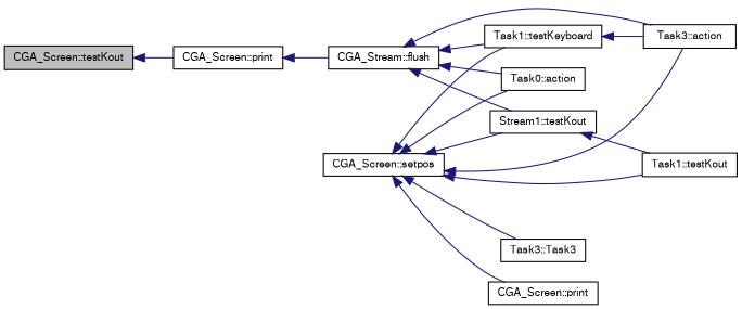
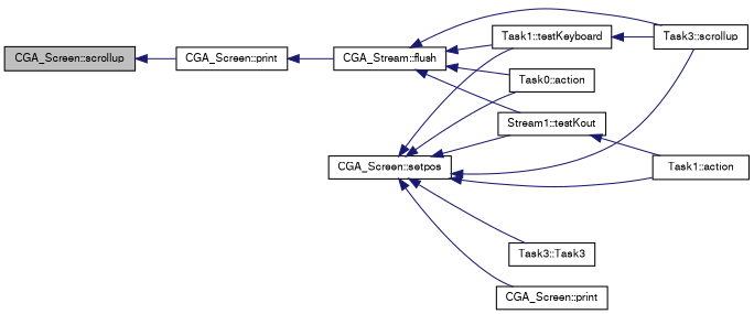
  digraph {
    rankdir=LR
    node [color=black fontname=FreeSans fontsize=10 shape=record]
    edge [color=midnightblue dir=back fontname=FreeSans fontsize=10 labelfontname=FreeSans labelfontsize=10 style=solid]
-   n1 [fillcolor=grey75 fontcolor=black height=0.2 label="CGA_Screen::testKout" style=filled width=0.4]
+   n1 [fillcolor=grey75 fontcolor=black height=0.2 label="CGA_Screen::scrollup" style=filled width=0.4]
    n2 [height=0.2 label="CGA_Screen::print" width=0.4]
    n3 [height=0.2 label="CGA_Stream::flush" width=0.4]
    n4 [height=0.2 label="CGA_Screen::setpos" width=0.4]
-   n5 [height=0.2 label="Task3::action" width=0.4]
+   n5 [height=0.2 label="Task3::scrollup" width=0.4]
    n6 [height=0.2 label="Task0::action" width=0.4]
    n7 [height=0.2 label="Task1::testKeyboard" width=0.4]
    n8 [height=0.2 label="Stream1::testKout" width=0.4]
-   n9 [height=0.2 label="Task1::testKout" width=0.4]
+   n9 [height=0.2 label="Task1::action" width=0.4]
    n10 [height=0.2 label="CGA_Screen::print" width=0.4]
    n11 [height=0.2 label="Task3::Task3" width=0.4]
    n1 -> n2
    n2 -> n3
    n3 -> n5
    n3 -> n6
    n3 -> n7
    n3 -> n8
    n4 -> n5
    n4 -> n6
    n4 -> n7
    n4 -> n8
    n4 -> n9
    n4 -> n10
    n4 -> n11
    n7 -> n5
    n8 -> n9
  }
